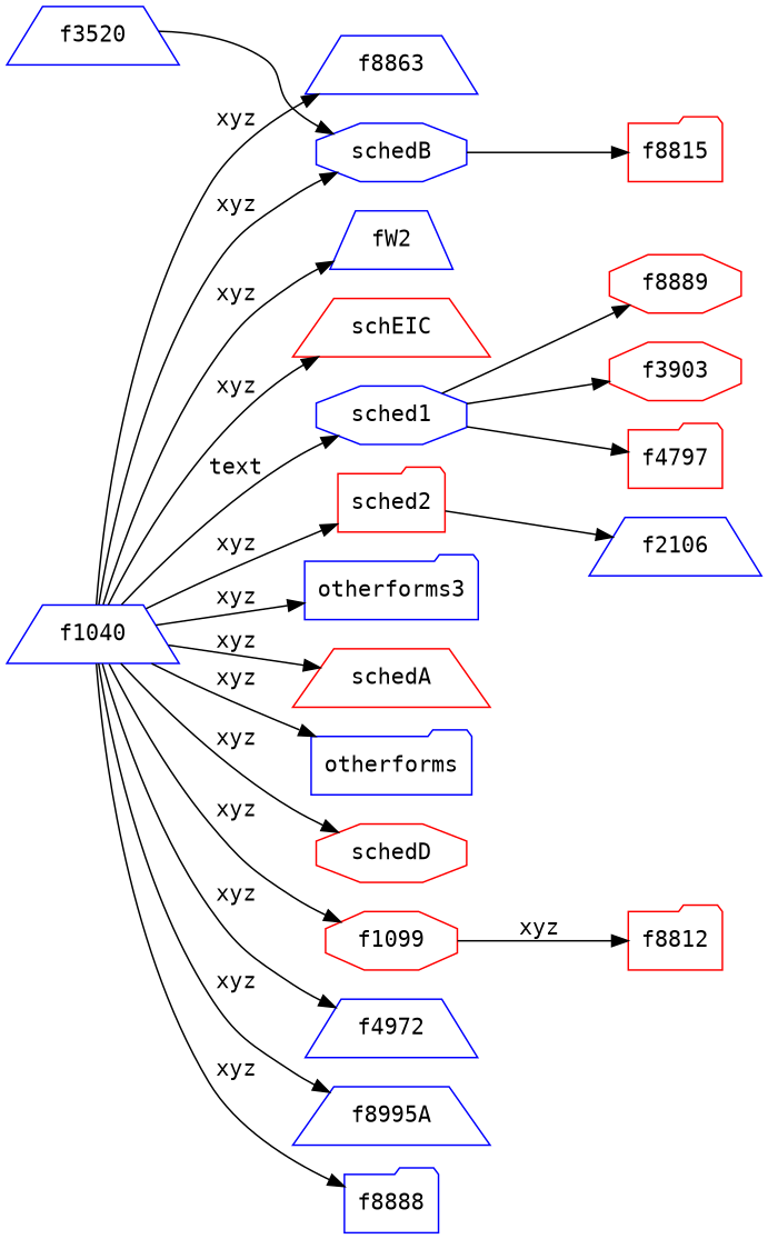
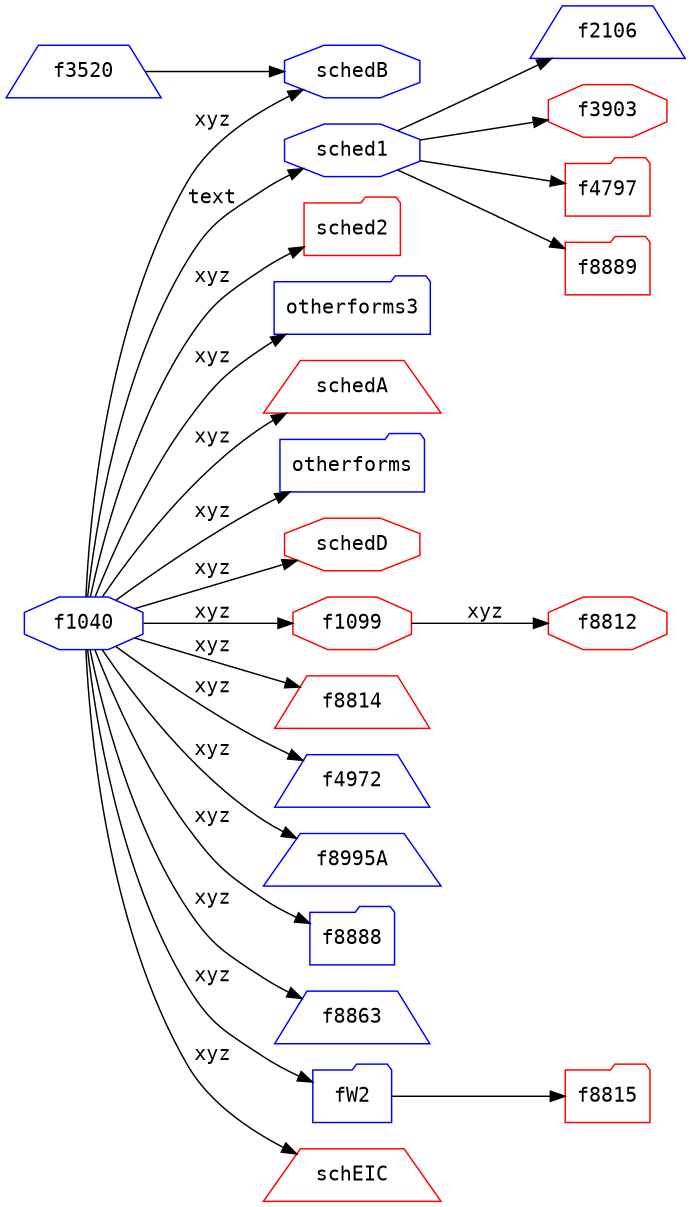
  digraph {
    fontname="DejaVu Sans Mono"
    rankdir=LR
    node [color=blue fontname="DejaVu Sans Mono" shape=trapezium]
    edge [fontname="DejaVu Sans Mono"]
    sched1 [shape=octagon]
-   f1040
+   f1040 [shape=octagon]
    sched2 [color=red shape=folder]
    n4 [label=otherforms3 shape=folder]
    schedA [color=red]
    schedB [shape=octagon]
    schedD [color=red shape=octagon]
    f1099 [color=red shape=octagon]
+   f8814 [color=red]
    f4972
    f8995A
    f8888 [shape=folder]
    f8863
-   fW2
+   fW2 [shape=folder]
    schEIC [color=red]
    otherforms [shape=folder]
    f4797 [color=red shape=folder]
-   f8889 [color=red shape=octagon]
+   f8889 [color=red shape=folder]
    f2106
    f3903 [color=red shape=octagon]
    f8815 [color=red shape=folder]
-   f8812 [color=red shape=folder]
+   f8812 [color=red shape=octagon]
    f3520
    sched1 -> f4797
    sched1 -> f8889
-   sched2 -> f2106
+   sched1 -> f2106
    sched1 -> f3903
    f1040 -> sched1 [label=text]
    f1040 -> sched2 [label=xyz]
    f1040 -> n4 [label=xyz]
    f1040 -> schedA [label=xyz]
    f1040 -> schedB [label=xyz]
    f1040 -> schedD [label=xyz]
    f1040 -> f1099 [label=xyz]
+   f1040 -> f8814 [label=xyz]
    f1040 -> f4972 [label=xyz]
    f1040 -> f8995A [label=xyz]
    f1040 -> f8888 [label=xyz]
    f1040 -> f8863 [label=xyz]
    f1040 -> fW2 [label=xyz]
    f1040 -> schEIC [label=xyz]
    f1040 -> otherforms [label=xyz]
-   schedB -> f8815
+   fW2 -> f8815
    f1099 -> f8812 [label=xyz]
    f3520 -> schedB
  }
